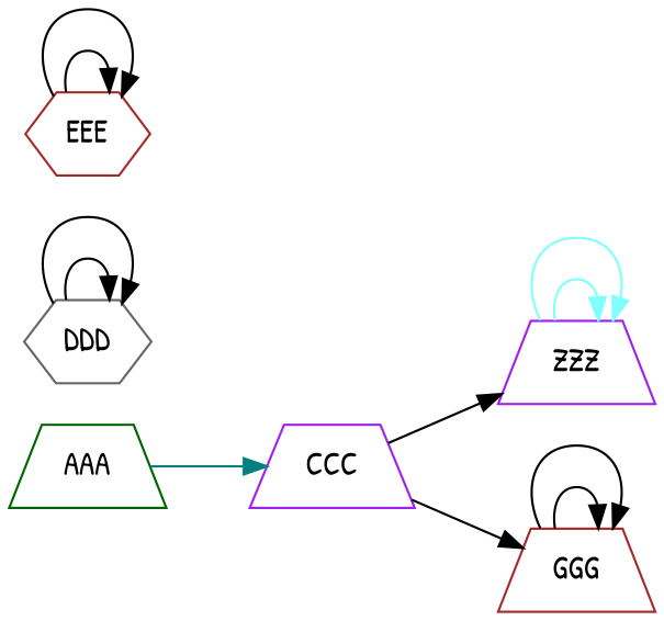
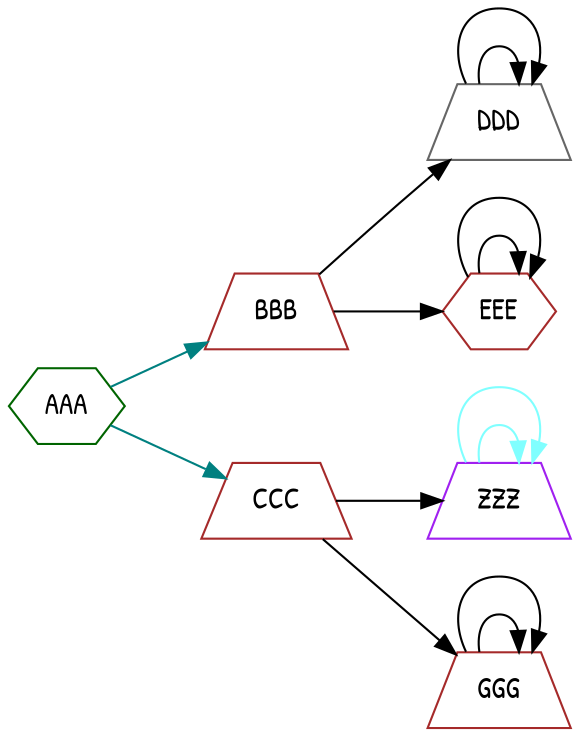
  digraph {
    fontname="Patrick Hand"
    rankdir=LR
    node [color=brown fontname="Patrick Hand" shape=trapezium]
    edge [fontname="Patrick Hand"]
-   AAA [color=darkgreen]
-   CCC [color=purple]
-   DDD [color=gray40 shape=hexagon]
+   AAA [color=darkgreen shape=hexagon]
+   BBB
+   CCC
+   DDD [color=gray40]
    EEE [shape=hexagon]
    ZZZ [color=purple]
    GGG
+   AAA -> BBB [color=".5 1.0 .5" style=filled]
    AAA -> CCC [color=".5 1.0 .5" style=filled]
+   BBB -> DDD
+   BBB -> EEE
    CCC -> ZZZ
    CCC -> GGG
    DDD -> DDD
    DDD -> DDD
    EEE -> EEE
    EEE -> EEE
    ZZZ -> ZZZ [color=".5 .5 1.0" style=filled]
    ZZZ -> ZZZ [color=".5 .5 1.0" style=filled]
    GGG -> GGG
    GGG -> GGG
  }
